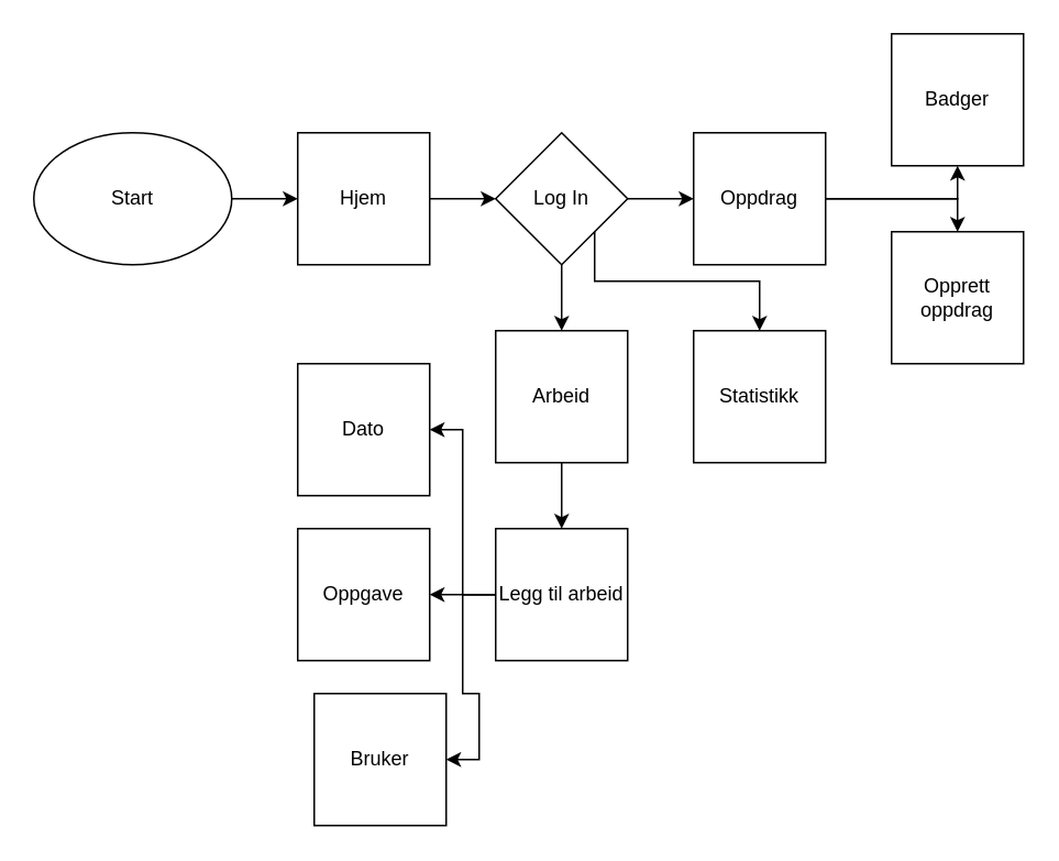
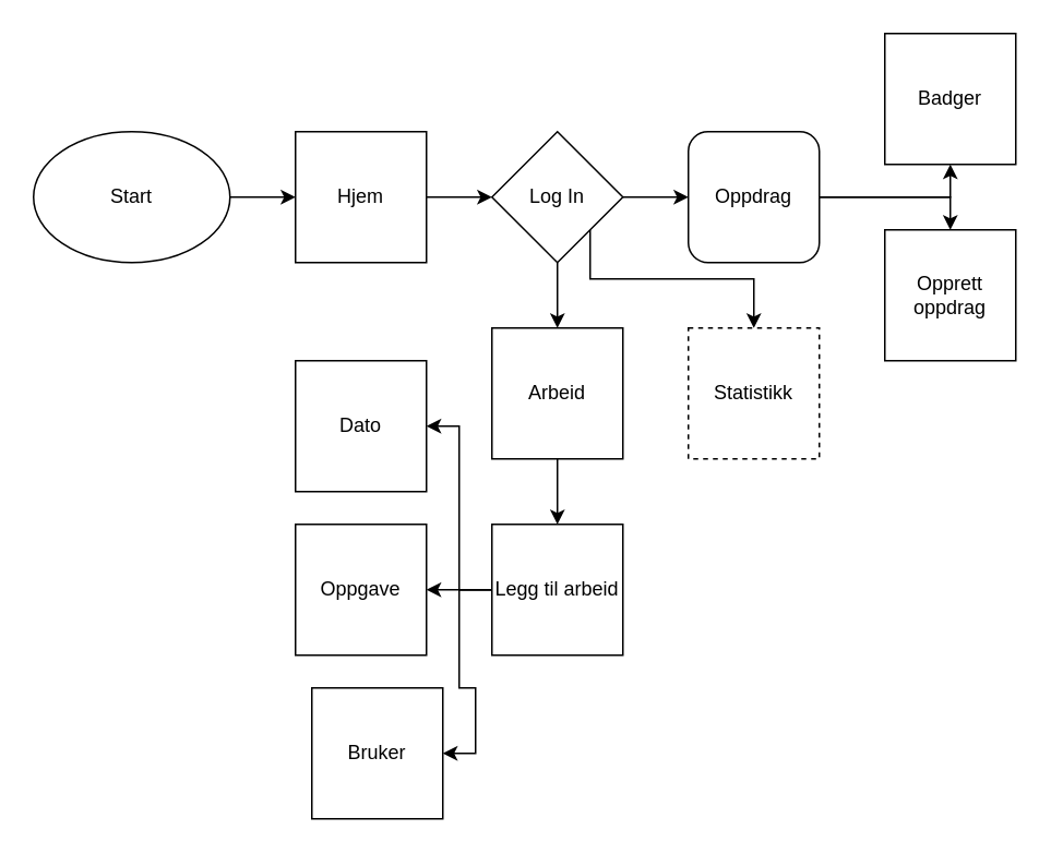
  <mxCell id="0" />
  <mxCell id="1" parent="0" />
  <mxCell id="2" style="edgeStyle=orthogonalEdgeStyle;rounded=0;orthogonalLoop=1;jettySize=auto;html=1;exitX=1;exitY=0.5;exitDx=0;exitDy=0;" edge="1" parent="1" source="3" target="15"><mxGeometry relative="1" as="geometry" /></mxCell>
  <mxCell id="3" value="Start" style="ellipse;whiteSpace=wrap;html=1;" vertex="1" parent="1"><mxGeometry x="20" y="80" width="120" height="80" as="geometry" /></mxCell>
  <mxCell id="4" style="edgeStyle=orthogonalEdgeStyle;rounded=0;orthogonalLoop=1;jettySize=auto;html=1;exitX=0.5;exitY=1;exitDx=0;exitDy=0;" edge="1" parent="1" source="7" target="13"><mxGeometry relative="1" as="geometry" /></mxCell>
  <mxCell id="5" style="rounded=0;orthogonalLoop=1;jettySize=auto;html=1;exitX=1;exitY=0.5;exitDx=0;exitDy=0;" edge="1" parent="1" source="7" target="11"><mxGeometry relative="1" as="geometry" /></mxCell>
  <mxCell id="6" style="edgeStyle=orthogonalEdgeStyle;rounded=0;orthogonalLoop=1;jettySize=auto;html=1;exitX=1;exitY=1;exitDx=0;exitDy=0;" edge="1" parent="1" source="7" target="8"><mxGeometry relative="1" as="geometry"><Array as="points"><mxPoint x="360" y="170" /><mxPoint x="460" y="170" /></Array></mxGeometry></mxCell>
  <mxCell id="7" value="Log In" style="rhombus;whiteSpace=wrap;html=1;" vertex="1" parent="1"><mxGeometry x="300" y="80" width="80" height="80" as="geometry" /></mxCell>
- <mxCell id="8" value="Statistikk" style="whiteSpace=wrap;html=1;aspect=fixed;" vertex="1" parent="1"><mxGeometry x="420" y="200" width="80" height="80" as="geometry" /></mxCell>
+ <mxCell id="8" value="Statistikk" style="whiteSpace=wrap;html=1;aspect=fixed;dashed=1;" vertex="1" parent="1"><mxGeometry x="420" y="200" width="80" height="80" as="geometry" /></mxCell>
  <mxCell id="9" style="edgeStyle=orthogonalEdgeStyle;rounded=0;orthogonalLoop=1;jettySize=auto;html=1;exitX=1;exitY=0.5;exitDx=0;exitDy=0;entryX=0.5;entryY=1;entryDx=0;entryDy=0;" edge="1" parent="1" source="11" target="22"><mxGeometry relative="1" as="geometry"><Array as="points"><mxPoint x="580" y="120" /></Array></mxGeometry></mxCell>
  <mxCell id="10" style="edgeStyle=orthogonalEdgeStyle;rounded=0;orthogonalLoop=1;jettySize=auto;html=1;exitX=1;exitY=0.5;exitDx=0;exitDy=0;entryX=0.5;entryY=0;entryDx=0;entryDy=0;" edge="1" parent="1" source="11" target="21"><mxGeometry relative="1" as="geometry" /></mxCell>
- <mxCell id="11" value="Oppdrag" style="whiteSpace=wrap;html=1;aspect=fixed;" vertex="1" parent="1"><mxGeometry x="420" y="80" width="80" height="80" as="geometry" /></mxCell>
+ <mxCell id="11" value="Oppdrag" style="whiteSpace=wrap;html=1;aspect=fixed;rounded=1;" vertex="1" parent="1"><mxGeometry x="420" y="80" width="80" height="80" as="geometry" /></mxCell>
  <mxCell id="12" style="edgeStyle=orthogonalEdgeStyle;rounded=0;orthogonalLoop=1;jettySize=auto;html=1;exitX=0.5;exitY=1;exitDx=0;exitDy=0;entryX=0.5;entryY=0;entryDx=0;entryDy=0;" edge="1" parent="1" source="13" target="19"><mxGeometry relative="1" as="geometry" /></mxCell>
  <mxCell id="13" value="Arbeid" style="whiteSpace=wrap;html=1;aspect=fixed;" vertex="1" parent="1"><mxGeometry x="300" y="200" width="80" height="80" as="geometry" /></mxCell>
  <mxCell id="14" style="edgeStyle=orthogonalEdgeStyle;rounded=0;orthogonalLoop=1;jettySize=auto;html=1;exitX=1;exitY=0.5;exitDx=0;exitDy=0;entryX=0;entryY=0.5;entryDx=0;entryDy=0;" edge="1" parent="1" source="15" target="7"><mxGeometry relative="1" as="geometry" /></mxCell>
  <mxCell id="15" value="Hjem" style="whiteSpace=wrap;html=1;aspect=fixed;" vertex="1" parent="1"><mxGeometry x="180" y="80" width="80" height="80" as="geometry" /></mxCell>
  <mxCell id="16" style="edgeStyle=orthogonalEdgeStyle;rounded=0;orthogonalLoop=1;jettySize=auto;html=1;exitX=0;exitY=0.5;exitDx=0;exitDy=0;entryX=1;entryY=0.5;entryDx=0;entryDy=0;" edge="1" parent="1" source="19" target="20"><mxGeometry relative="1" as="geometry" /></mxCell>
  <mxCell id="17" style="edgeStyle=orthogonalEdgeStyle;rounded=0;orthogonalLoop=1;jettySize=auto;html=1;exitX=0;exitY=0.5;exitDx=0;exitDy=0;entryX=1;entryY=0.5;entryDx=0;entryDy=0;" edge="1" parent="1" source="19" target="23"><mxGeometry relative="1" as="geometry" /></mxCell>
  <mxCell id="18" style="edgeStyle=orthogonalEdgeStyle;rounded=0;orthogonalLoop=1;jettySize=auto;html=1;exitX=0;exitY=0.5;exitDx=0;exitDy=0;entryX=1;entryY=0.5;entryDx=0;entryDy=0;" edge="1" parent="1" source="19" target="24"><mxGeometry relative="1" as="geometry" /></mxCell>
  <mxCell id="19" value="Legg til arbeid" style="whiteSpace=wrap;html=1;aspect=fixed;" vertex="1" parent="1"><mxGeometry x="300" y="320" width="80" height="80" as="geometry" /></mxCell>
  <mxCell id="20" value="Oppgave" style="whiteSpace=wrap;html=1;aspect=fixed;" vertex="1" parent="1"><mxGeometry x="180" y="320" width="80" height="80" as="geometry" /></mxCell>
  <mxCell id="21" value="Opprett oppdrag" style="whiteSpace=wrap;html=1;aspect=fixed;" vertex="1" parent="1"><mxGeometry x="540" y="140" width="80" height="80" as="geometry" /></mxCell>
  <mxCell id="22" value="Badger" style="whiteSpace=wrap;html=1;aspect=fixed;" vertex="1" parent="1"><mxGeometry x="540" y="20" width="80" height="80" as="geometry" /></mxCell>
  <mxCell id="23" value="Dato" style="whiteSpace=wrap;html=1;aspect=fixed;" vertex="1" parent="1"><mxGeometry x="180" y="220" width="80" height="80" as="geometry" /></mxCell>
  <mxCell id="24" value="Bruker" style="whiteSpace=wrap;html=1;aspect=fixed;" vertex="1" parent="1"><mxGeometry x="190" y="420" width="80" height="80" as="geometry" /></mxCell>
